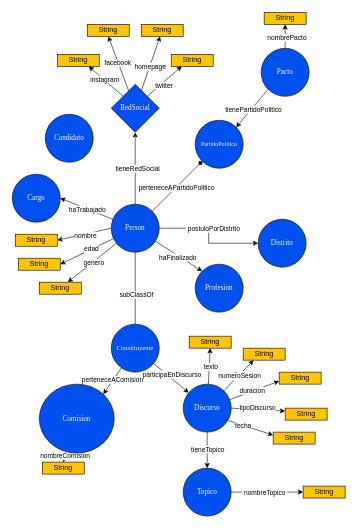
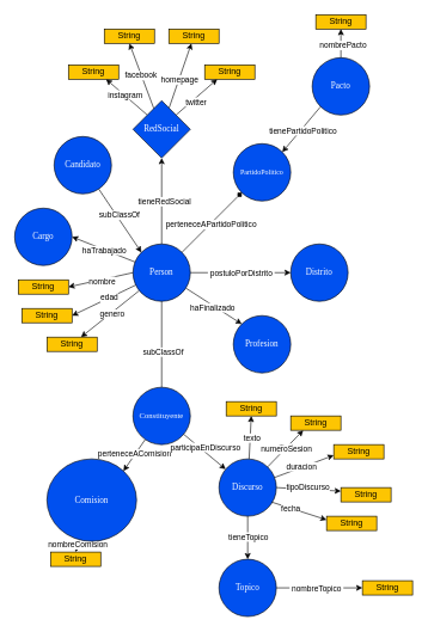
  <mxCell id="0" />
  <mxCell id="1" parent="0" />
  <mxCell id="2" style="rounded=0;orthogonalLoop=1;jettySize=auto;html=1;entryX=1;entryY=0.5;entryDx=0;entryDy=0;" parent="1" source="18" target="19" edge="1"><mxGeometry relative="1" as="geometry" /></mxCell>
  <mxCell id="3" value="&amp;nbsp;haTrabajado&amp;nbsp; " style="edgeLabel;html=1;align=center;verticalAlign=middle;resizable=0;points=[];labelBackgroundColor=#FFFFFF;fontColor=#000000;" parent="2" vertex="1" connectable="0"><mxGeometry x="-0.037" relative="1" as="geometry"><mxPoint x="-1" as="offset" /></mxGeometry></mxCell>
  <mxCell id="4" style="edgeStyle=orthogonalEdgeStyle;rounded=0;orthogonalLoop=1;jettySize=auto;html=1;entryX=0.5;entryY=1;entryDx=0;entryDy=0;" parent="1" source="18" target="34" edge="1"><mxGeometry relative="1" as="geometry" /></mxCell>
  <mxCell id="5" value="&lt;div&gt;&amp;nbsp;tieneRedSocial&amp;nbsp; &lt;br&gt;&lt;/div&gt;" style="edgeLabel;html=1;align=center;verticalAlign=middle;resizable=0;points=[];labelBackgroundColor=#FFFFFF;fontColor=#000000;" parent="4" vertex="1" connectable="0"><mxGeometry y="-3" relative="1" as="geometry"><mxPoint as="offset" /></mxGeometry></mxCell>
  <mxCell id="6" style="rounded=0;orthogonalLoop=1;jettySize=auto;html=1;exitX=1;exitY=0;exitDx=0;exitDy=0;entryX=0;entryY=1;entryDx=0;entryDy=0;endArrow=diamond;" parent="1" source="18" target="25" edge="1"><mxGeometry relative="1" as="geometry" /></mxCell>
  <mxCell id="7" value="perteneceAPartidoPolitico" style="edgeLabel;html=1;align=center;verticalAlign=middle;resizable=0;points=[];" parent="6" vertex="1" connectable="0"><mxGeometry x="-0.205" y="2" relative="1" as="geometry"><mxPoint x="8" y="-5" as="offset" /></mxGeometry></mxCell>
  <mxCell id="8" style="rounded=0;orthogonalLoop=1;jettySize=auto;html=1;entryX=0;entryY=0;entryDx=0;entryDy=0;" parent="1" source="18" target="23" edge="1"><mxGeometry relative="1" as="geometry" /></mxCell>
  <mxCell id="9" value="haFinalizado" style="edgeLabel;html=1;align=center;verticalAlign=middle;resizable=0;points=[];" parent="8" vertex="1" connectable="0"><mxGeometry x="-0.015" y="-2" relative="1" as="geometry"><mxPoint x="-1" as="offset" /></mxGeometry></mxCell>
  <mxCell id="10" style="edgeStyle=orthogonalEdgeStyle;rounded=0;orthogonalLoop=1;jettySize=auto;html=1;entryX=0;entryY=0.5;entryDx=0;entryDy=0;" parent="1" source="18" target="24" edge="1"><mxGeometry relative="1" as="geometry" /></mxCell>
  <mxCell id="11" value="&lt;div&gt;&amp;nbsp;postuloPorDistrito&amp;nbsp; &lt;br&gt;&lt;/div&gt;" style="edgeLabel;html=1;align=center;verticalAlign=middle;resizable=0;points=[];" parent="10" vertex="1" connectable="0"><mxGeometry x="-0.186" y="-1" relative="1" as="geometry"><mxPoint x="13" y="-1" as="offset" /></mxGeometry></mxCell>
  <mxCell id="12" style="rounded=0;orthogonalLoop=1;jettySize=auto;html=1;exitX=0;exitY=0.5;exitDx=0;exitDy=0;entryX=1;entryY=0.5;entryDx=0;entryDy=0;" parent="1" source="18" target="45" edge="1"><mxGeometry relative="1" as="geometry" /></mxCell>
  <mxCell id="13" value="nombre" style="edgeLabel;html=1;align=center;verticalAlign=middle;resizable=0;points=[];" parent="12" vertex="1" connectable="0"><mxGeometry x="-0.027" y="2" relative="1" as="geometry"><mxPoint as="offset" /></mxGeometry></mxCell>
  <mxCell id="14" style="rounded=0;orthogonalLoop=1;jettySize=auto;html=1;entryX=1;entryY=0.5;entryDx=0;entryDy=0;" parent="1" source="18" target="46" edge="1"><mxGeometry relative="1" as="geometry" /></mxCell>
  <mxCell id="15" value="edad" style="edgeLabel;html=1;align=center;verticalAlign=middle;resizable=0;points=[];" parent="14" vertex="1" connectable="0"><mxGeometry x="-0.176" y="-1" relative="1" as="geometry"><mxPoint as="offset" /></mxGeometry></mxCell>
  <mxCell id="16" style="rounded=0;orthogonalLoop=1;jettySize=auto;html=1;" parent="1" source="18" target="47" edge="1"><mxGeometry relative="1" as="geometry" /></mxCell>
  <mxCell id="17" value="genero" style="edgeLabel;html=1;align=center;verticalAlign=middle;resizable=0;points=[];" parent="16" vertex="1" connectable="0"><mxGeometry x="-0.042" y="1" relative="1" as="geometry"><mxPoint as="offset" /></mxGeometry></mxCell>
  <mxCell id="18" value="&lt;font face=&quot;Verdana&quot;&gt;Person&lt;/font&gt;" style="ellipse;whiteSpace=wrap;html=1;aspect=fixed;fillColor=#0050ef;strokeColor=#000000;fontColor=#ffffff;" parent="1" vertex="1"><mxGeometry x="185" y="340" width="80" height="80" as="geometry" /></mxCell>
  <mxCell id="19" value="&lt;font face=&quot;Verdana&quot;&gt;Cargo&lt;/font&gt;" style="ellipse;whiteSpace=wrap;html=1;aspect=fixed;fillColor=#0050ef;strokeColor=#000000;fontColor=#ffffff;" parent="1" vertex="1"><mxGeometry x="20" y="290" width="80" height="80" as="geometry" /></mxCell>
+ <mxCell id="20" style="rounded=0;orthogonalLoop=1;jettySize=auto;html=1;entryX=0;entryY=0;entryDx=0;entryDy=0;" parent="1" source="22" target="18" edge="1"><mxGeometry relative="1" as="geometry" /></mxCell>
+ <mxCell id="21" value="&amp;nbsp;subClassOf&amp;nbsp; " style="edgeLabel;html=1;align=center;verticalAlign=middle;resizable=0;points=[];fontColor=#000000;labelBackgroundColor=#FFFFFF;" parent="20" vertex="1" connectable="0"><mxGeometry x="-0.132" y="3" relative="1" as="geometry"><mxPoint as="offset" /></mxGeometry></mxCell>
  <mxCell id="22" value="&lt;font face=&quot;Verdana&quot;&gt;Candidato&lt;/font&gt;" style="ellipse;whiteSpace=wrap;html=1;aspect=fixed;fillColor=#0050ef;strokeColor=#000000;fontColor=#ffffff;" parent="1" vertex="1"><mxGeometry x="75" y="190" width="80" height="80" as="geometry" /></mxCell>
  <mxCell id="23" value="&lt;font face=&quot;Verdana&quot;&gt;Profesion&lt;/font&gt;" style="ellipse;whiteSpace=wrap;html=1;aspect=fixed;fillColor=#0050ef;strokeColor=#000000;fontColor=#ffffff;" parent="1" vertex="1"><mxGeometry x="325" y="440" width="80" height="80" as="geometry" /></mxCell>
- <mxCell id="24" value="&lt;font style=&quot;font-size: 12px;&quot; face=&quot;Verdana&quot;&gt;Distrito&lt;/font&gt;" style="ellipse;whiteSpace=wrap;html=1;aspect=fixed;fillColor=#0050ef;strokeColor=#000000;fontColor=#ffffff;" parent="1" vertex="1"><mxGeometry x="430" y="365" width="80" height="80" as="geometry" /></mxCell>
+ <mxCell id="24" value="&lt;font style=&quot;font-size: 12px;&quot; face=&quot;Verdana&quot;&gt;Distrito&lt;/font&gt;" style="ellipse;whiteSpace=wrap;html=1;aspect=fixed;fillColor=#0050ef;strokeColor=#000000;fontColor=#ffffff;" parent="1" vertex="1"><mxGeometry x="405" y="340" width="80" height="80" as="geometry" /></mxCell>
  <mxCell id="25" value="&lt;font style=&quot;font-size: 10px;&quot; face=&quot;Verdana&quot;&gt;PartidoPolitico&lt;/font&gt;" style="ellipse;whiteSpace=wrap;html=1;aspect=fixed;fillColor=#0050ef;strokeColor=#000000;fontColor=#ffffff;" parent="1" vertex="1"><mxGeometry x="325" y="200" width="80" height="80" as="geometry" /></mxCell>
  <mxCell id="26" style="rounded=0;orthogonalLoop=1;jettySize=auto;html=1;exitX=1;exitY=0;exitDx=0;exitDy=0;entryX=0.25;entryY=1;entryDx=0;entryDy=0;" parent="1" source="34" target="43" edge="1"><mxGeometry relative="1" as="geometry" /></mxCell>
  <mxCell id="27" value="twitter" style="edgeLabel;html=1;align=center;verticalAlign=middle;resizable=0;points=[];" parent="26" vertex="1" connectable="0"><mxGeometry x="-0.144" y="-4" relative="1" as="geometry"><mxPoint as="offset" /></mxGeometry></mxCell>
  <mxCell id="28" style="rounded=0;orthogonalLoop=1;jettySize=auto;html=1;" parent="1" source="34" target="42" edge="1"><mxGeometry relative="1" as="geometry" /></mxCell>
  <mxCell id="29" value="homepage" style="edgeLabel;html=1;align=center;verticalAlign=middle;resizable=0;points=[];" parent="28" vertex="1" connectable="0"><mxGeometry x="-0.124" relative="1" as="geometry"><mxPoint as="offset" /></mxGeometry></mxCell>
  <mxCell id="30" style="rounded=0;orthogonalLoop=1;jettySize=auto;html=1;entryX=0.5;entryY=1;entryDx=0;entryDy=0;" parent="1" source="34" target="41" edge="1"><mxGeometry relative="1" as="geometry" /></mxCell>
  <mxCell id="31" value="facebook" style="edgeLabel;html=1;align=center;verticalAlign=middle;resizable=0;points=[];" parent="30" vertex="1" connectable="0"><mxGeometry x="0.039" y="1" relative="1" as="geometry"><mxPoint as="offset" /></mxGeometry></mxCell>
  <mxCell id="32" style="rounded=0;orthogonalLoop=1;jettySize=auto;html=1;exitX=0;exitY=0;exitDx=0;exitDy=0;entryX=0.75;entryY=1;entryDx=0;entryDy=0;" parent="1" source="34" target="40" edge="1"><mxGeometry relative="1" as="geometry" /></mxCell>
  <mxCell id="33" value="instagram" style="edgeLabel;html=1;align=center;verticalAlign=middle;resizable=0;points=[];fontColor=#000000;labelBackgroundColor=#FFFFFF;" parent="32" vertex="1" connectable="0"><mxGeometry x="0.107" y="-1" relative="1" as="geometry"><mxPoint as="offset" /></mxGeometry></mxCell>
  <mxCell id="34" value="&lt;font face=&quot;Verdana&quot;&gt;RedSocial&lt;/font&gt;" style="rhombus;whiteSpace=wrap;html=1;aspect=fixed;fillColor=#0050ef;strokeColor=#000000;fontColor=#ffffff;" parent="1" vertex="1"><mxGeometry x="185" width="80" height="80" as="geometry" y="140" /></mxCell>
  <mxCell id="35" style="rounded=0;orthogonalLoop=1;jettySize=auto;html=1;exitX=0;exitY=1;exitDx=0;exitDy=0;entryX=1;entryY=0;entryDx=0;entryDy=0;" parent="1" source="39" target="25" edge="1"><mxGeometry relative="1" as="geometry" /></mxCell>
  <mxCell id="36" value="tienePartidoPolitico" style="edgeLabel;html=1;align=center;verticalAlign=middle;resizable=0;points=[];" parent="35" vertex="1" connectable="0"><mxGeometry x="0.003" y="1" relative="1" as="geometry"><mxPoint x="1" as="offset" /></mxGeometry></mxCell>
  <mxCell id="37" style="edgeStyle=orthogonalEdgeStyle;rounded=0;orthogonalLoop=1;jettySize=auto;html=1;" parent="1" source="39" target="44" edge="1"><mxGeometry relative="1" as="geometry" /></mxCell>
  <mxCell id="38" value="&lt;div&gt;nombrePacto&lt;/div&gt;" style="edgeLabel;html=1;align=center;verticalAlign=middle;resizable=0;points=[];" parent="37" vertex="1" connectable="0"><mxGeometry x="-0.08" y="-2" relative="1" as="geometry"><mxPoint as="offset" /></mxGeometry></mxCell>
  <mxCell id="39" value="&lt;font face=&quot;Verdana&quot;&gt;Pacto&lt;/font&gt;" style="ellipse;whiteSpace=wrap;html=1;aspect=fixed;fillColor=#0050ef;strokeColor=#000000;fontColor=#ffffff;" parent="1" vertex="1"><mxGeometry x="435" y="80" width="80" height="80" as="geometry" /></mxCell>
  <mxCell id="40" value="String" style="rounded=0;whiteSpace=wrap;html=1;strokeColor=#000000;fillColor=#fdc502;" parent="1" vertex="1"><mxGeometry x="95" y="90" width="70" height="20" as="geometry" /></mxCell>
  <mxCell id="41" value="String" style="rounded=0;whiteSpace=wrap;html=1;strokeColor=#000000;fillColor=#fdc502;" parent="1" vertex="1"><mxGeometry x="145" y="40" width="70" height="20" as="geometry" /></mxCell>
  <mxCell id="42" value="String" style="rounded=0;whiteSpace=wrap;html=1;strokeColor=#000000;fillColor=#fdc502;" parent="1" vertex="1"><mxGeometry x="235" y="40" width="70" height="20" as="geometry" /></mxCell>
  <mxCell id="43" value="String" style="rounded=0;whiteSpace=wrap;html=1;strokeColor=#000000;fillColor=#fdc502;" parent="1" vertex="1"><mxGeometry x="285" y="90" width="70" height="20" as="geometry" /></mxCell>
  <mxCell id="44" value="String" style="rounded=0;whiteSpace=wrap;html=1;strokeColor=#000000;fillColor=#fdc502;" parent="1" vertex="1"><mxGeometry x="440" y="20" width="70" height="20" as="geometry" /></mxCell>
  <mxCell id="45" value="String" style="rounded=0;whiteSpace=wrap;html=1;strokeColor=#000000;fillColor=#fdc502;" parent="1" vertex="1"><mxGeometry x="25" y="390" width="70" height="20" as="geometry" /></mxCell>
  <mxCell id="46" value="String" style="rounded=0;whiteSpace=wrap;html=1;strokeColor=#000000;fillColor=#fdc502;" parent="1" vertex="1"><mxGeometry x="30" y="430" width="70" height="20" as="geometry" /></mxCell>
  <mxCell id="47" value="String" style="rounded=0;whiteSpace=wrap;html=1;strokeColor=#000000;fillColor=#fdc502;" parent="1" vertex="1"><mxGeometry x="65" y="470" width="70" height="20" as="geometry" /></mxCell>
  <mxCell id="48" style="rounded=0;orthogonalLoop=1;jettySize=auto;html=1;entryX=1;entryY=0;entryDx=0;entryDy=0;" parent="1" source="54" target="57" edge="1"><mxGeometry relative="1" as="geometry" /></mxCell>
  <mxCell id="49" value="&amp;nbsp;perteneceAComision&amp;nbsp; " style="edgeLabel;html=1;align=center;verticalAlign=middle;resizable=0;points=[];" parent="48" vertex="1" connectable="0"><mxGeometry x="-0.05" y="3" relative="1" as="geometry"><mxPoint x="-4" y="-3" as="offset" /></mxGeometry></mxCell>
  <mxCell id="50" style="rounded=0;orthogonalLoop=1;jettySize=auto;html=1;" parent="1" source="54" target="69" edge="1"><mxGeometry relative="1" as="geometry" /></mxCell>
  <mxCell id="51" value="&amp;nbsp;participaEnDiscurso&amp;nbsp; " style="edgeLabel;html=1;align=center;verticalAlign=middle;resizable=0;points=[];" parent="50" vertex="1" connectable="0"><mxGeometry x="-0.237" y="-2" relative="1" as="geometry"><mxPoint x="9" y="-2" as="offset" /></mxGeometry></mxCell>
  <mxCell id="52" style="edgeStyle=orthogonalEdgeStyle;rounded=0;orthogonalLoop=1;jettySize=auto;html=1;endArrow=none;" parent="1" source="54" target="18" edge="1"><mxGeometry relative="1" as="geometry" /></mxCell>
  <mxCell id="53" value="&lt;div&gt;subClassOf&lt;/div&gt;" style="edgeLabel;html=1;align=center;verticalAlign=middle;resizable=0;points=[];" parent="52" vertex="1" connectable="0"><mxGeometry x="0.183" y="-1" relative="1" as="geometry"><mxPoint y="21" as="offset" /></mxGeometry></mxCell>
  <mxCell id="54" value="&lt;font style=&quot;font-size: 11px;&quot; face=&quot;Verdana&quot;&gt;Constituyente&lt;/font&gt;" style="ellipse;whiteSpace=wrap;html=1;aspect=fixed;fillColor=#0050ef;strokeColor=#000000;fontColor=#ffffff;" parent="1" vertex="1"><mxGeometry x="185" y="540" width="80" height="80" as="geometry" /></mxCell>
  <mxCell id="55" style="rounded=0;orthogonalLoop=1;jettySize=auto;html=1;entryX=0.5;entryY=0;entryDx=0;entryDy=0;" parent="1" source="57" target="73" edge="1"><mxGeometry relative="1" as="geometry" /></mxCell>
  <mxCell id="56" value="nombreComision" style="edgeLabel;html=1;align=center;verticalAlign=middle;resizable=0;points=[];" parent="55" vertex="1" connectable="0"><mxGeometry x="-0.24" y="-1" relative="1" as="geometry"><mxPoint as="offset" /></mxGeometry></mxCell>
  <mxCell id="57" value="&lt;font face=&quot;Verdana&quot;&gt;Comision&lt;/font&gt;" style="ellipse;whiteSpace=wrap;html=1;aspect=fixed;fillColor=#0050ef;strokeColor=#000000;fontColor=#ffffff;" parent="1" vertex="1"><mxGeometry x="65" y="640" width="125" height="115" as="geometry" /></mxCell>
  <mxCell id="58" style="rounded=0;orthogonalLoop=1;jettySize=auto;html=1;" parent="1" source="69" target="72" edge="1"><mxGeometry relative="1" as="geometry" /></mxCell>
  <mxCell id="59" value="tieneTopico" style="edgeLabel;html=1;align=center;verticalAlign=middle;resizable=0;points=[];" parent="58" vertex="1" connectable="0"><mxGeometry x="-0.06" relative="1" as="geometry"><mxPoint as="offset" /></mxGeometry></mxCell>
  <mxCell id="60" style="rounded=0;orthogonalLoop=1;jettySize=auto;html=1;exitX=1;exitY=0.5;exitDx=0;exitDy=0;entryX=0;entryY=0.25;entryDx=0;entryDy=0;" parent="1" source="69" target="74" edge="1"><mxGeometry relative="1" as="geometry" /></mxCell>
  <mxCell id="61" value="tipoDiscurso" style="edgeLabel;html=1;align=center;verticalAlign=middle;resizable=0;points=[];" parent="60" vertex="1" connectable="0"><mxGeometry x="0.412" relative="1" as="geometry"><mxPoint x="-20" y="-4" as="offset" /></mxGeometry></mxCell>
  <mxCell id="62" style="rounded=0;orthogonalLoop=1;jettySize=auto;html=1;entryX=0;entryY=0.75;entryDx=0;entryDy=0;" parent="1" source="69" target="77" edge="1"><mxGeometry relative="1" as="geometry" /></mxCell>
  <mxCell id="63" value="duracion" style="edgeLabel;html=1;align=center;verticalAlign=middle;resizable=0;points=[];" parent="62" vertex="1" connectable="0"><mxGeometry x="-0.372" y="3" relative="1" as="geometry"><mxPoint x="12" y="-3" as="offset" /></mxGeometry></mxCell>
  <mxCell id="64" style="rounded=0;orthogonalLoop=1;jettySize=auto;html=1;entryX=0.5;entryY=1;entryDx=0;entryDy=0;" parent="1" source="69" target="75" edge="1"><mxGeometry relative="1" as="geometry" /></mxCell>
  <mxCell id="65" value="texto" style="edgeLabel;html=1;align=center;verticalAlign=middle;resizable=0;points=[];" parent="64" vertex="1" connectable="0"><mxGeometry x="-0.268" relative="1" as="geometry"><mxPoint x="2" y="-8" as="offset" /></mxGeometry></mxCell>
  <mxCell id="66" style="rounded=0;orthogonalLoop=1;jettySize=auto;html=1;entryX=0.25;entryY=1;entryDx=0;entryDy=0;" parent="1" source="69" target="76" edge="1"><mxGeometry relative="1" as="geometry" /></mxCell>
  <mxCell id="67" value="Text" style="edgeLabel;html=1;align=center;verticalAlign=middle;resizable=0;points=[];" parent="66" vertex="1" connectable="0"><mxGeometry x="0.041" relative="1" as="geometry"><mxPoint as="offset" /></mxGeometry></mxCell>
  <mxCell id="68" value="numeroSesion" style="edgeLabel;html=1;align=center;verticalAlign=middle;resizable=0;points=[];" parent="66" vertex="1" connectable="0"><mxGeometry x="0.018" y="-1" relative="1" as="geometry"><mxPoint as="offset" /></mxGeometry></mxCell>
  <mxCell id="69" value="&lt;font face=&quot;Verdana&quot;&gt;Discurso&lt;/font&gt;" style="ellipse;whiteSpace=wrap;html=1;aspect=fixed;fillColor=#0050ef;strokeColor=#000000;fontColor=#ffffff;" parent="1" vertex="1"><mxGeometry x="305" y="640" width="80" height="80" as="geometry" /></mxCell>
  <mxCell id="70" style="rounded=0;orthogonalLoop=1;jettySize=auto;html=1;entryX=0;entryY=0.5;entryDx=0;entryDy=0;" parent="1" source="72" target="78" edge="1"><mxGeometry relative="1" as="geometry" /></mxCell>
  <mxCell id="71" value="&amp;nbsp;nombreTopico&amp;nbsp; " style="edgeLabel;html=1;align=center;verticalAlign=middle;resizable=0;points=[];" parent="70" vertex="1" connectable="0"><mxGeometry x="-0.533" y="-3" relative="1" as="geometry"><mxPoint x="27" y="-3" as="offset" /></mxGeometry></mxCell>
  <mxCell id="72" value="&lt;font face=&quot;Verdana&quot;&gt;Topico&lt;/font&gt;" style="ellipse;whiteSpace=wrap;html=1;aspect=fixed;fillColor=#0050ef;strokeColor=#000000;fontColor=#ffffff;" parent="1" vertex="1"><mxGeometry x="305" y="780" width="80" height="80" as="geometry" /></mxCell>
  <mxCell id="73" value="String" style="rounded=0;whiteSpace=wrap;html=1;strokeColor=#000000;fillColor=#fdc502;" parent="1" vertex="1"><mxGeometry x="70" y="770" width="70" height="20" as="geometry" /></mxCell>
  <mxCell id="74" value="String" style="rounded=0;whiteSpace=wrap;html=1;strokeColor=#000000;fillColor=#fdc502;" parent="1" vertex="1"><mxGeometry x="475" y="680" width="70" height="20" as="geometry" /></mxCell>
  <mxCell id="75" value="String" style="rounded=0;whiteSpace=wrap;html=1;strokeColor=#000000;fillColor=#fdc502;" parent="1" vertex="1"><mxGeometry x="315" y="560" width="70" height="20" as="geometry" /></mxCell>
  <mxCell id="76" value="String" style="rounded=0;whiteSpace=wrap;html=1;strokeColor=#000000;fillColor=#fdc502;" parent="1" vertex="1"><mxGeometry x="405" y="580" width="70" height="20" as="geometry" /></mxCell>
  <mxCell id="77" value="String" style="rounded=0;whiteSpace=wrap;html=1;strokeColor=#000000;fillColor=#fdc502;" parent="1" vertex="1"><mxGeometry x="465" y="620" width="70" height="20" as="geometry" /></mxCell>
  <mxCell id="78" value="String" style="rounded=0;whiteSpace=wrap;html=1;strokeColor=#000000;fillColor=#fdc502;" parent="1" vertex="1"><mxGeometry x="505" y="810" width="70" height="20" as="geometry" /></mxCell>
  <mxCell id="79" value="String" style="rounded=0;whiteSpace=wrap;html=1;strokeColor=#000000;fillColor=#fdc502;" vertex="1" parent="1"><mxGeometry x="455" y="720" width="70" height="20" as="geometry" /></mxCell>
  <mxCell id="80" style="rounded=0;orthogonalLoop=1;jettySize=auto;html=1;exitX=0.921;exitY=0.754;exitDx=0;exitDy=0;entryX=0;entryY=0.25;entryDx=0;entryDy=0;exitPerimeter=0;" edge="1" parent="1" source="69" target="79"><mxGeometry relative="1" as="geometry"><mxPoint x="395" y="690" as="sourcePoint" /><mxPoint x="485" y="695" as="targetPoint" /></mxGeometry></mxCell>
  <mxCell id="81" value="fecha" style="edgeLabel;html=1;align=center;verticalAlign=middle;resizable=0;points=[];" vertex="1" connectable="0" parent="80"><mxGeometry x="0.412" relative="1" as="geometry"><mxPoint x="-28" y="-8" as="offset" /></mxGeometry></mxCell>
